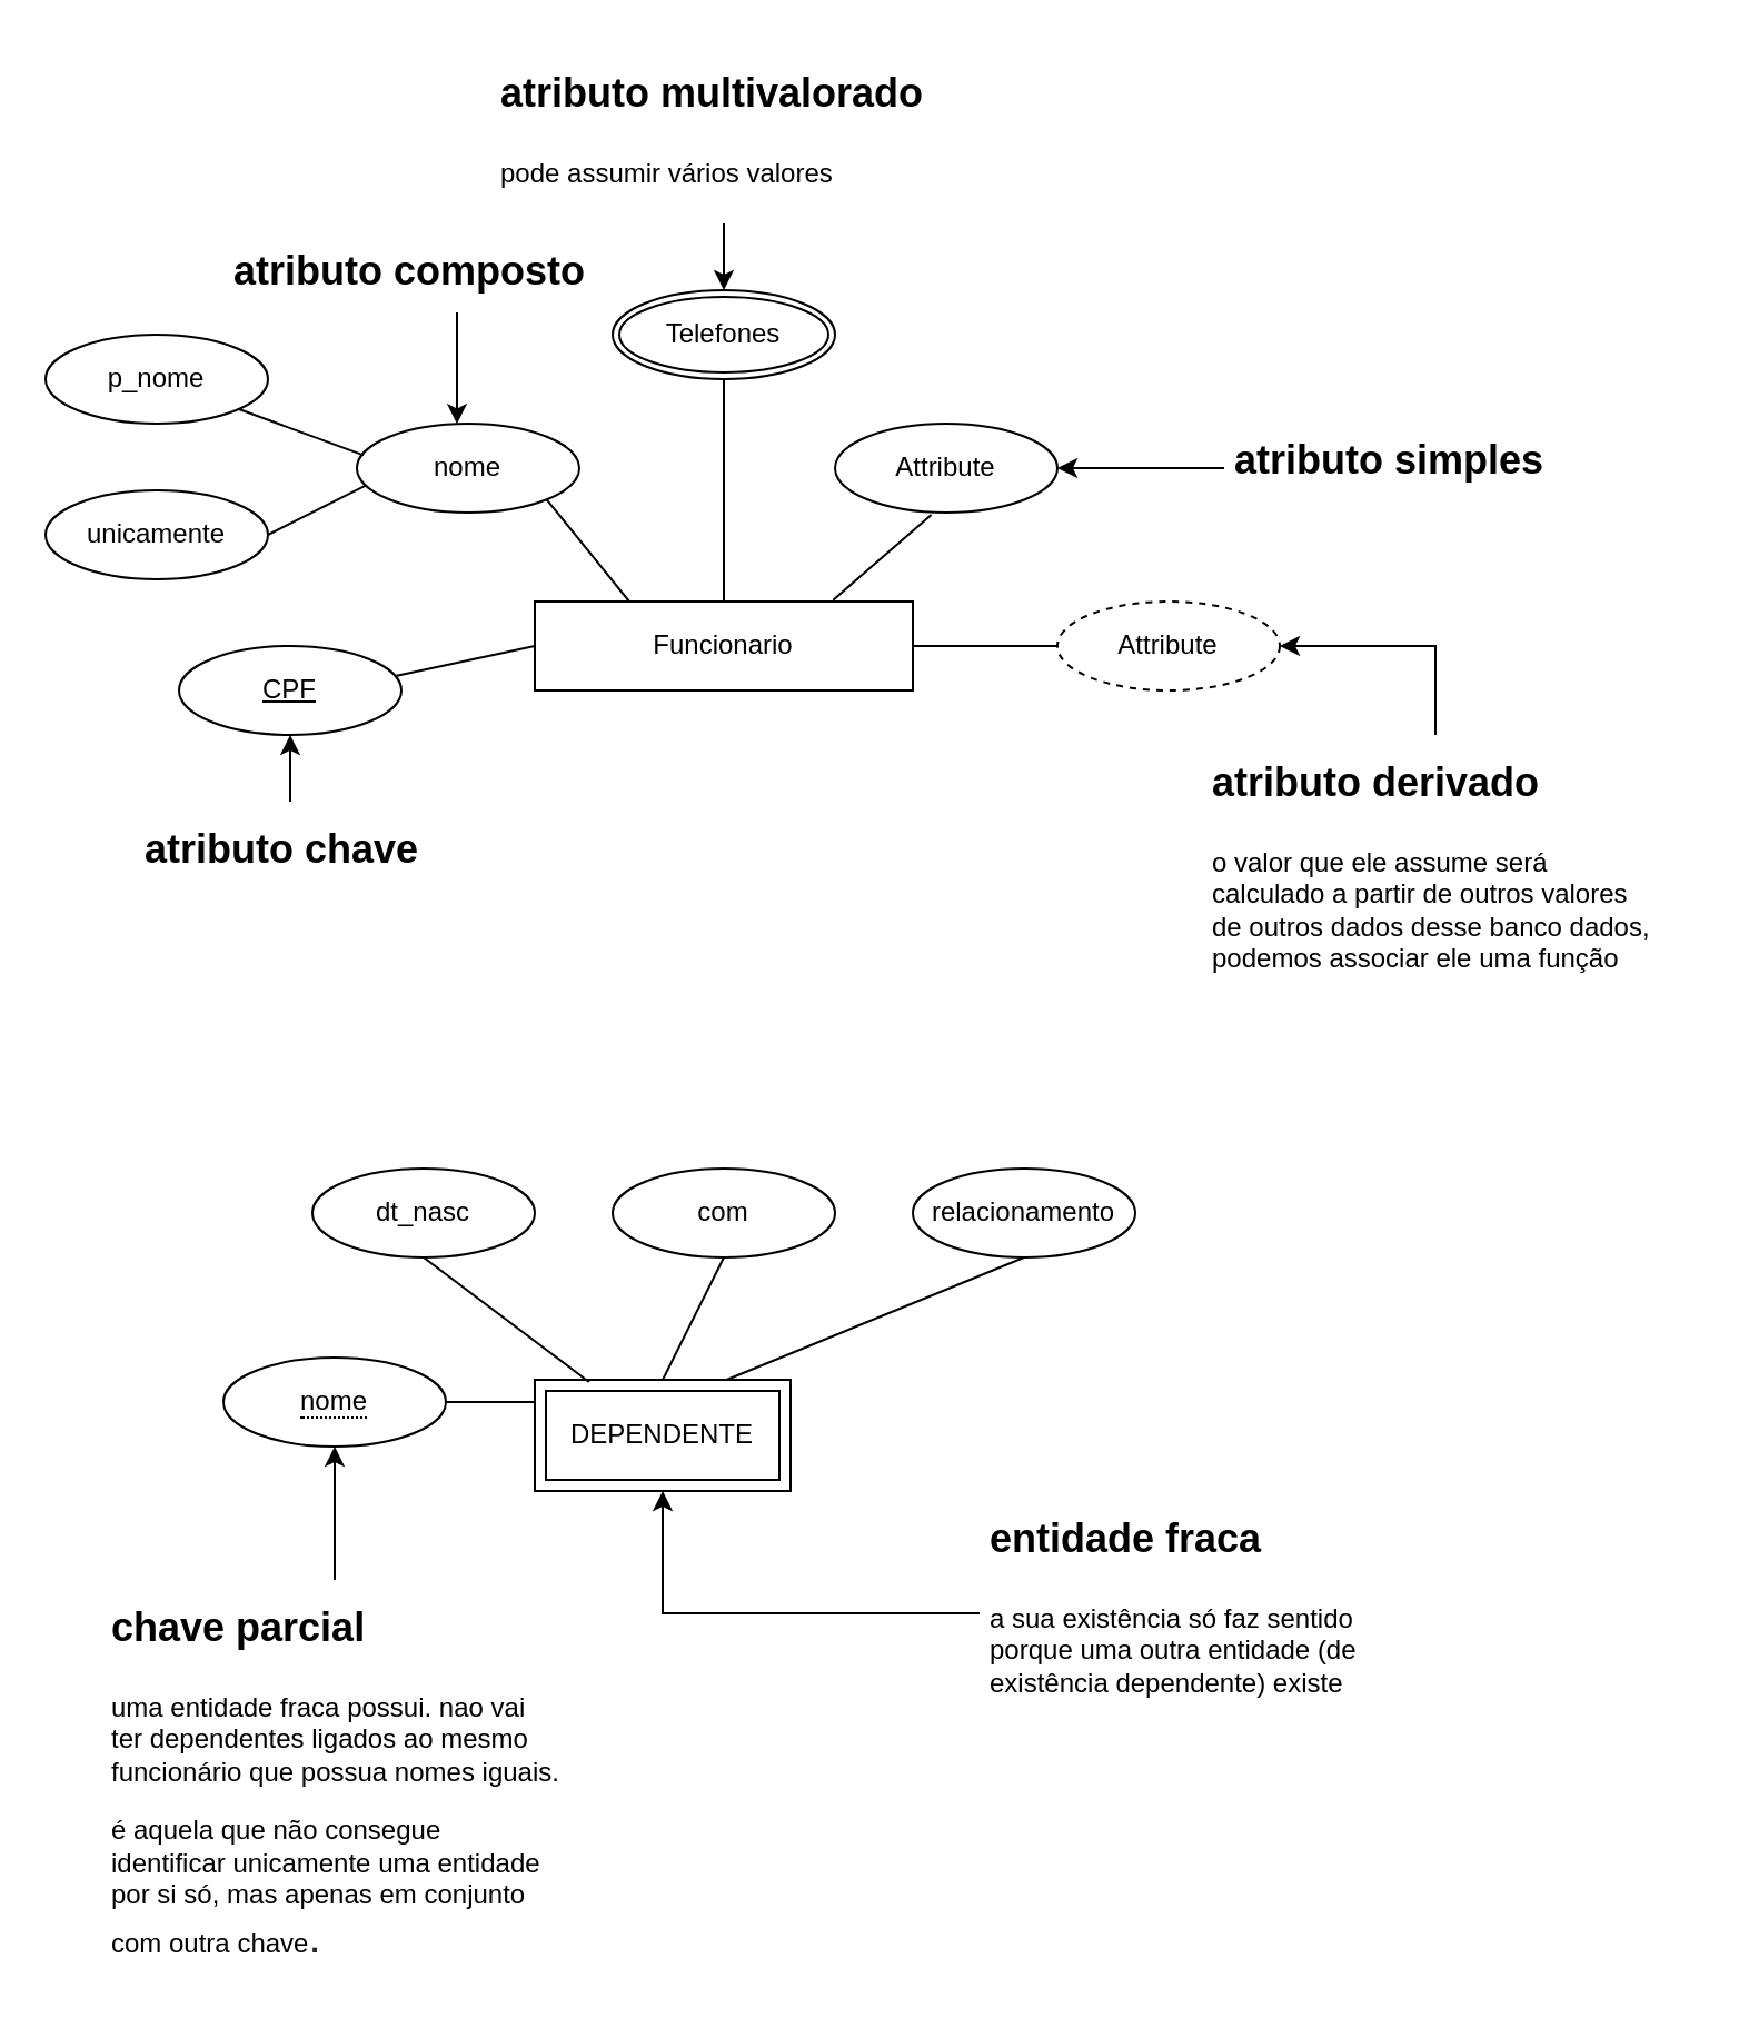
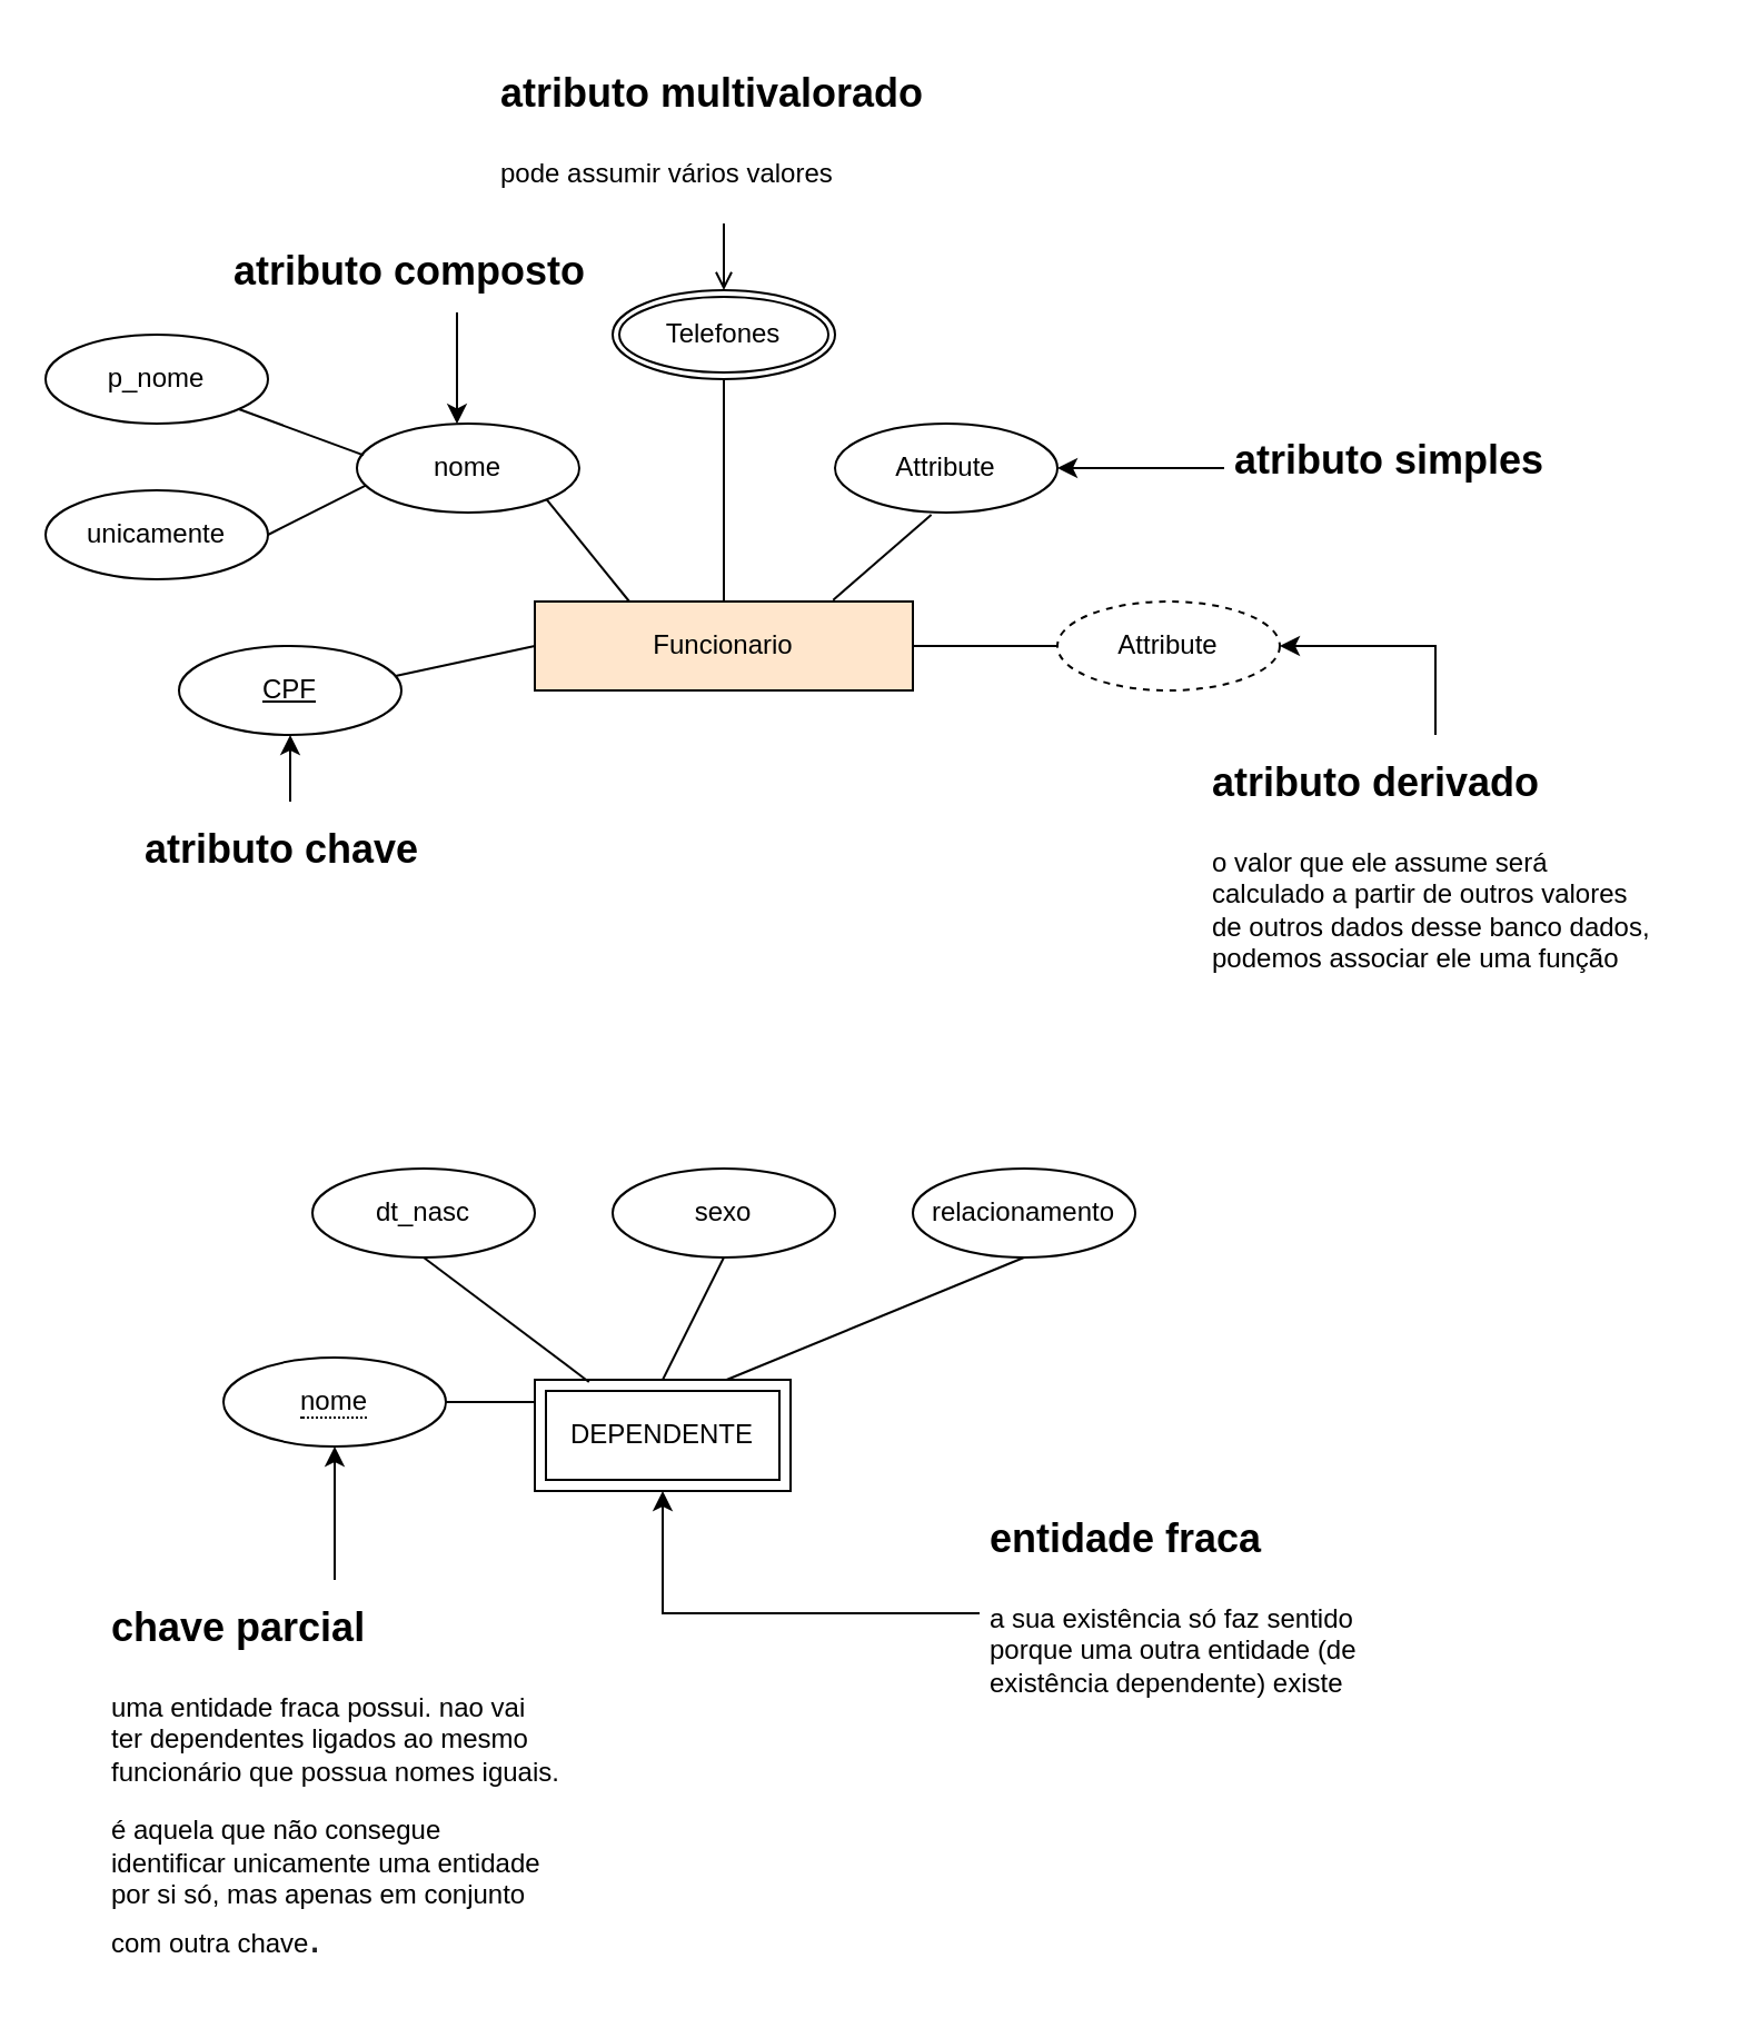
  <mxCell id="0" />
  <mxCell id="1" parent="0" />
  <mxCell id="2" value="" style="group" parent="1" vertex="1" connectable="0"><mxGeometry x="20" y="20" width="740" height="870" as="geometry" /></mxCell>
- <mxCell id="3" value="Funcionario" style="whiteSpace=wrap;html=1;align=center;" parent="2" vertex="1"><mxGeometry x="220" y="250" width="170" height="40" as="geometry" /></mxCell>
+ <mxCell id="3" value="Funcionario" style="whiteSpace=wrap;html=1;align=center;fillColor=#ffe6cc;" parent="2" vertex="1"><mxGeometry x="220" y="250" width="170" height="40" as="geometry" /></mxCell>
  <mxCell id="4" value="nome" style="ellipse;whiteSpace=wrap;html=1;align=center;" parent="2" vertex="1"><mxGeometry x="140" y="170" width="100" height="40" as="geometry" /></mxCell>
  <mxCell id="5" value="Attribute" style="ellipse;whiteSpace=wrap;html=1;align=center;" parent="2" vertex="1"><mxGeometry x="355" y="170" width="100" height="40" as="geometry" /></mxCell>
  <mxCell id="6" value="Attribute" style="ellipse;whiteSpace=wrap;html=1;align=center;dashed=1;" parent="2" vertex="1"><mxGeometry x="455" y="250" width="100" height="40" as="geometry" /></mxCell>
  <mxCell id="7" value="Telefones" style="ellipse;shape=doubleEllipse;margin=3;whiteSpace=wrap;html=1;align=center;" parent="2" vertex="1"><mxGeometry x="255" y="110" width="100" height="40" as="geometry" /></mxCell>
  <mxCell id="8" value="unicamente" style="ellipse;whiteSpace=wrap;html=1;align=center;" parent="2" vertex="1"><mxGeometry y="200" width="100" height="40" as="geometry" /></mxCell>
  <mxCell id="9" value="" style="endArrow=none;html=1;rounded=0;entryX=0.03;entryY=0.355;entryDx=0;entryDy=0;entryPerimeter=0;" parent="2" source="11" target="4" edge="1"><mxGeometry relative="1" as="geometry"><mxPoint x="90" y="150" as="sourcePoint" /><mxPoint x="130" y="180" as="targetPoint" /></mxGeometry></mxCell>
  <mxCell id="10" value="" style="endArrow=none;html=1;rounded=0;entryX=0.08;entryY=0.275;entryDx=0;entryDy=0;entryPerimeter=0;" parent="2" target="11" edge="1"><mxGeometry relative="1" as="geometry"><mxPoint x="90" y="150" as="sourcePoint" /><mxPoint x="138" y="181" as="targetPoint" /></mxGeometry></mxCell>
  <mxCell id="11" value="p_nome" style="ellipse;whiteSpace=wrap;html=1;align=center;" parent="2" vertex="1"><mxGeometry y="130" width="100" height="40" as="geometry" /></mxCell>
  <mxCell id="12" value="" style="endArrow=none;html=1;rounded=0;exitX=1;exitY=0.5;exitDx=0;exitDy=0;entryX=0.042;entryY=0.692;entryDx=0;entryDy=0;entryPerimeter=0;" parent="2" source="8" target="4" edge="1"><mxGeometry relative="1" as="geometry"><mxPoint x="110" y="210" as="sourcePoint" /><mxPoint x="150" y="190" as="targetPoint" /><Array as="points" /></mxGeometry></mxCell>
  <mxCell id="13" value="" style="endArrow=none;html=1;rounded=0;exitX=0.789;exitY=-0.017;exitDx=0;exitDy=0;exitPerimeter=0;entryX=0.433;entryY=1.025;entryDx=0;entryDy=0;entryPerimeter=0;" parent="2" source="3" target="5" edge="1"><mxGeometry relative="1" as="geometry"><mxPoint x="280" y="210" as="sourcePoint" /><mxPoint x="440" y="210" as="targetPoint" /></mxGeometry></mxCell>
  <mxCell id="14" value="" style="endArrow=none;html=1;rounded=0;exitX=0.5;exitY=0;exitDx=0;exitDy=0;entryX=0.5;entryY=1;entryDx=0;entryDy=0;" parent="2" source="3" target="7" edge="1"><mxGeometry relative="1" as="geometry"><mxPoint x="170" y="150" as="sourcePoint" /><mxPoint x="330" y="150" as="targetPoint" /></mxGeometry></mxCell>
  <mxCell id="15" value="" style="endArrow=none;html=1;rounded=0;entryX=0.25;entryY=0;entryDx=0;entryDy=0;exitX=1;exitY=1;exitDx=0;exitDy=0;" parent="2" source="4" target="3" edge="1"><mxGeometry relative="1" as="geometry"><mxPoint x="110" y="209.17" as="sourcePoint" /><mxPoint x="270" y="209.17" as="targetPoint" /></mxGeometry></mxCell>
  <mxCell id="16" value="" style="endArrow=none;html=1;rounded=0;exitX=1;exitY=0.5;exitDx=0;exitDy=0;entryX=0;entryY=0.5;entryDx=0;entryDy=0;" parent="2" source="3" target="6" edge="1"><mxGeometry relative="1" as="geometry"><mxPoint x="364" y="259" as="sourcePoint" /><mxPoint x="408" y="221" as="targetPoint" /><Array as="points" /></mxGeometry></mxCell>
- <mxCell id="17" style="edgeStyle=orthogonalEdgeStyle;rounded=0;orthogonalLoop=1;jettySize=auto;html=1;entryX=0.5;entryY=0;entryDx=0;entryDy=0;" parent="2" source="18" target="7" edge="1"><mxGeometry relative="1" as="geometry" /></mxCell>
+ <mxCell id="17" style="edgeStyle=orthogonalEdgeStyle;rounded=0;orthogonalLoop=1;jettySize=auto;html=1;entryX=0.5;entryY=0;entryDx=0;entryDy=0;endArrow=open;" parent="2" source="18" target="7" edge="1"><mxGeometry relative="1" as="geometry" /></mxCell>
  <mxCell id="18" value="&lt;h1&gt;&lt;font style=&quot;font-size: 18px;&quot;&gt;atributo multivalorado&lt;/font&gt;&lt;/h1&gt;&lt;p&gt;pode assumir vários valores&lt;/p&gt;" style="text;html=1;strokeColor=none;fillColor=none;spacing=5;spacingTop=-20;whiteSpace=wrap;overflow=hidden;rounded=0;" parent="2" vertex="1"><mxGeometry x="200" width="210" height="80" as="geometry" /></mxCell>
  <mxCell id="19" value="&lt;h1&gt;&lt;font style=&quot;font-size: 18px;&quot;&gt;atributo composto&lt;/font&gt;&lt;/h1&gt;&lt;p&gt;&lt;br&gt;&lt;/p&gt;" style="text;html=1;strokeColor=none;fillColor=none;spacing=5;spacingTop=-20;whiteSpace=wrap;overflow=hidden;rounded=0;" parent="2" vertex="1"><mxGeometry x="80" y="80" width="210" height="40" as="geometry" /></mxCell>
  <mxCell id="20" style="edgeStyle=orthogonalEdgeStyle;rounded=0;orthogonalLoop=1;jettySize=auto;html=1;entryX=1;entryY=0.5;entryDx=0;entryDy=0;" parent="2" source="21" target="5" edge="1"><mxGeometry relative="1" as="geometry"><mxPoint x="495" y="160" as="targetPoint" /></mxGeometry></mxCell>
  <mxCell id="21" value="&lt;h1&gt;&lt;font size=&quot;4&quot;&gt;atributo simples&lt;/font&gt;&lt;/h1&gt;" style="text;html=1;strokeColor=none;fillColor=none;spacing=5;spacingTop=-20;whiteSpace=wrap;overflow=hidden;rounded=0;" parent="2" vertex="1"><mxGeometry x="530" y="165" width="210" height="50" as="geometry" /></mxCell>
  <mxCell id="22" style="edgeStyle=orthogonalEdgeStyle;rounded=0;orthogonalLoop=1;jettySize=auto;html=1;entryX=0.45;entryY=0.004;entryDx=0;entryDy=0;entryPerimeter=0;" parent="2" source="19" target="4" edge="1"><mxGeometry relative="1" as="geometry" /></mxCell>
  <mxCell id="23" style="edgeStyle=orthogonalEdgeStyle;rounded=0;orthogonalLoop=1;jettySize=auto;html=1;entryX=1;entryY=0.5;entryDx=0;entryDy=0;" parent="2" source="24" target="6" edge="1"><mxGeometry relative="1" as="geometry" /></mxCell>
  <mxCell id="24" value="&lt;h1&gt;&lt;font style=&quot;font-size: 18px;&quot;&gt;atributo derivado&lt;/font&gt;&lt;/h1&gt;&lt;p&gt;o valor que ele assume será calculado a partir de outros valores de outros dados desse banco dados, podemos associar ele uma função&lt;/p&gt;" style="text;html=1;strokeColor=none;fillColor=none;spacing=5;spacingTop=-20;whiteSpace=wrap;overflow=hidden;rounded=0;" parent="2" vertex="1"><mxGeometry x="520" y="310" width="210" height="140" as="geometry" /></mxCell>
  <mxCell id="25" value="DEPENDENTE" style="shape=ext;margin=3;double=1;whiteSpace=wrap;html=1;align=center;" parent="2" vertex="1"><mxGeometry x="220" y="600" width="115" height="50" as="geometry" /></mxCell>
- <mxCell id="26" value="com" style="ellipse;whiteSpace=wrap;html=1;align=center;" parent="2" vertex="1"><mxGeometry x="255" y="505" width="100" height="40" as="geometry" /></mxCell>
+ <mxCell id="26" value="sexo" style="ellipse;whiteSpace=wrap;html=1;align=center;" parent="2" vertex="1"><mxGeometry x="255" y="505" width="100" height="40" as="geometry" /></mxCell>
  <mxCell id="27" value="dt_nasc" style="ellipse;whiteSpace=wrap;html=1;align=center;" parent="2" vertex="1"><mxGeometry x="120" y="505" width="100" height="40" as="geometry" /></mxCell>
  <mxCell id="28" value="relacionamento" style="ellipse;whiteSpace=wrap;html=1;align=center;" parent="2" vertex="1"><mxGeometry x="390" y="505" width="100" height="40" as="geometry" /></mxCell>
  <mxCell id="29" style="edgeStyle=orthogonalEdgeStyle;rounded=0;orthogonalLoop=1;jettySize=auto;html=1;entryX=0.5;entryY=1;entryDx=0;entryDy=0;" parent="2" source="30" target="25" edge="1"><mxGeometry relative="1" as="geometry" /></mxCell>
  <mxCell id="30" value="&lt;h1&gt;&lt;font style=&quot;font-size: 18px;&quot;&gt;entidade fraca&lt;/font&gt;&lt;/h1&gt;&lt;p&gt;a sua existência só faz sentido porque uma outra entidade (de existência dependente) existe&lt;/p&gt;" style="text;html=1;strokeColor=none;fillColor=none;spacing=5;spacingTop=-20;whiteSpace=wrap;overflow=hidden;rounded=0;" parent="2" vertex="1"><mxGeometry x="420" y="650" width="210" height="110" as="geometry" /></mxCell>
  <mxCell id="31" value="" style="endArrow=none;html=1;rounded=0;entryX=0.212;entryY=0.02;entryDx=0;entryDy=0;entryPerimeter=0;exitX=0.5;exitY=1;exitDx=0;exitDy=0;" parent="2" source="27" target="25" edge="1"><mxGeometry relative="1" as="geometry"><mxPoint x="160" y="560" as="sourcePoint" /><mxPoint x="320" y="560" as="targetPoint" /></mxGeometry></mxCell>
  <mxCell id="32" value="" style="endArrow=none;html=1;rounded=0;entryX=0.5;entryY=0;entryDx=0;entryDy=0;exitX=0.5;exitY=1;exitDx=0;exitDy=0;" parent="2" source="26" target="25" edge="1"><mxGeometry relative="1" as="geometry"><mxPoint x="300" y="550" as="sourcePoint" /><mxPoint x="366" y="596" as="targetPoint" /></mxGeometry></mxCell>
  <mxCell id="33" value="" style="endArrow=none;html=1;rounded=0;entryX=0.75;entryY=0;entryDx=0;entryDy=0;exitX=0.5;exitY=1;exitDx=0;exitDy=0;" parent="2" source="28" target="25" edge="1"><mxGeometry relative="1" as="geometry"><mxPoint x="315" y="555" as="sourcePoint" /><mxPoint x="315" y="610" as="targetPoint" /></mxGeometry></mxCell>
  <mxCell id="34" style="edgeStyle=orthogonalEdgeStyle;rounded=0;orthogonalLoop=1;jettySize=auto;html=1;exitX=0.5;exitY=1;exitDx=0;exitDy=0;" parent="2" source="19" target="19" edge="1"><mxGeometry relative="1" as="geometry" /></mxCell>
  <mxCell id="35" value="" style="endArrow=none;html=1;rounded=0;entryX=0;entryY=0.5;entryDx=0;entryDy=0;exitX=0.95;exitY=0.35;exitDx=0;exitDy=0;exitPerimeter=0;" parent="2" source="37" target="3" edge="1"><mxGeometry relative="1" as="geometry"><mxPoint x="155.355" y="285.858" as="sourcePoint" /><mxPoint x="224" y="280" as="targetPoint" /><Array as="points" /></mxGeometry></mxCell>
  <mxCell id="36" value="&lt;h1&gt;&lt;font size=&quot;4&quot;&gt;atributo chave&lt;/font&gt;&lt;/h1&gt;" style="text;html=1;strokeColor=none;fillColor=none;spacing=5;spacingTop=-20;whiteSpace=wrap;overflow=hidden;rounded=0;" parent="2" vertex="1"><mxGeometry x="40" y="340" width="140" height="40" as="geometry" /></mxCell>
  <mxCell id="37" value="CPF" style="ellipse;whiteSpace=wrap;html=1;align=center;fontStyle=4;" parent="2" vertex="1"><mxGeometry x="60" y="270" width="100" height="40" as="geometry" /></mxCell>
  <mxCell id="38" style="edgeStyle=orthogonalEdgeStyle;rounded=0;orthogonalLoop=1;jettySize=auto;html=1;entryX=0.5;entryY=1;entryDx=0;entryDy=0;" parent="2" source="36" target="37" edge="1"><mxGeometry relative="1" as="geometry" /></mxCell>
  <mxCell id="39" value="&lt;span style=&quot;border-bottom: 1px dotted&quot;&gt;nome&lt;/span&gt;" style="ellipse;whiteSpace=wrap;html=1;align=center;" parent="2" vertex="1"><mxGeometry x="80" y="590" width="100" height="40" as="geometry" /></mxCell>
  <mxCell id="40" style="edgeStyle=orthogonalEdgeStyle;rounded=0;orthogonalLoop=1;jettySize=auto;html=1;entryX=0.5;entryY=1;entryDx=0;entryDy=0;" parent="2" source="41" target="39" edge="1"><mxGeometry relative="1" as="geometry" /></mxCell>
  <mxCell id="41" value="&lt;h1&gt;&lt;font style=&quot;font-size: 18px;&quot;&gt;chave parcial&lt;/font&gt;&lt;/h1&gt;&lt;p&gt;uma entidade fraca possui. nao vai ter dependentes ligados ao mesmo funcionário que possua nomes iguais.&lt;/p&gt;&lt;p&gt;é aquela que não consegue identificar unicamente uma entidade por si só, mas apenas em conjunto com outra chave&lt;span style=&quot;caret-color: rgb(32, 33, 36); color: rgb(32, 33, 36); font-family: &amp;quot;Google Sans&amp;quot;, arial, sans-serif; font-size: 20px; background-color: rgb(255, 255, 255);&quot;&gt;.&lt;/span&gt;&lt;br&gt;&lt;/p&gt;" style="text;html=1;strokeColor=none;fillColor=none;spacing=5;spacingTop=-20;whiteSpace=wrap;overflow=hidden;rounded=0;" parent="2" vertex="1"><mxGeometry x="25" y="690" width="210" height="180" as="geometry" /></mxCell>
  <mxCell id="42" value="" style="endArrow=none;html=1;rounded=0;exitX=1;exitY=0.5;exitDx=0;exitDy=0;" parent="2" source="39" edge="1"><mxGeometry relative="1" as="geometry"><mxPoint x="315" y="555" as="sourcePoint" /><mxPoint x="220" y="610" as="targetPoint" /></mxGeometry></mxCell>
